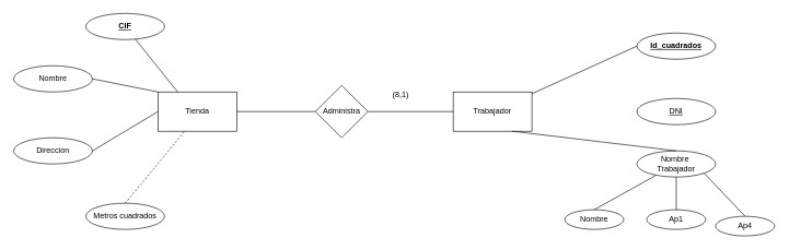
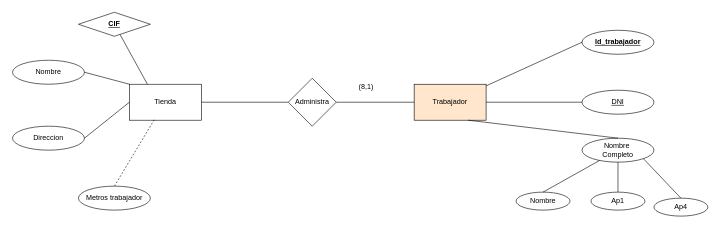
  <mxCell id="0" />
  <mxCell id="1" parent="0" />
  <mxCell id="2" style="edgeStyle=orthogonalEdgeStyle;rounded=0;orthogonalLoop=1;jettySize=auto;html=1;entryX=0;entryY=0.5;entryDx=0;entryDy=0;endArrow=none;endFill=0;" edge="1" parent="1" source="3" target="4"><mxGeometry relative="1" as="geometry" /></mxCell>
- <mxCell id="3" value="Tienda" style="rounded=0;whiteSpace=wrap;html=1;" vertex="1" parent="1"><mxGeometry x="240" y="140" width="120" height="60" as="geometry" /></mxCell>
+ <mxCell id="3" value="Tienda" style="rounded=0;whiteSpace=wrap;html=1;" vertex="1" parent="1"><mxGeometry x="215" y="140" width="120" height="60" as="geometry" /></mxCell>
  <mxCell id="4" value="Administra" style="rhombus;whiteSpace=wrap;html=1;" vertex="1" parent="1"><mxGeometry x="480" y="130" width="80" height="80" as="geometry" /></mxCell>
  <mxCell id="5" style="edgeStyle=orthogonalEdgeStyle;rounded=0;orthogonalLoop=1;jettySize=auto;html=1;exitX=0;exitY=0.5;exitDx=0;exitDy=0;entryX=1;entryY=0.5;entryDx=0;entryDy=0;endArrow=none;endFill=0;" edge="1" parent="1" source="6" target="4"><mxGeometry relative="1" as="geometry" /></mxCell>
- <mxCell id="6" value="Trabajador" style="rounded=0;whiteSpace=wrap;html=1;" vertex="1" parent="1"><mxGeometry x="690" y="140" width="120" height="60" as="geometry" /></mxCell>
- <mxCell id="7" value="&lt;b&gt;&lt;u&gt;CIF&lt;/u&gt;&lt;/b&gt;" style="ellipse;whiteSpace=wrap;html=1;" vertex="1" parent="1"><mxGeometry x="130" y="20" width="120" height="40" as="geometry" /></mxCell>
- <mxCell id="8" value="Nombre&amp;nbsp;&lt;br&gt;Trabajador" style="ellipse;whiteSpace=wrap;html=1;" vertex="1" parent="1"><mxGeometry x="970" y="230" width="120" height="40" as="geometry" /></mxCell>
+ <mxCell id="6" value="Trabajador" style="rounded=0;whiteSpace=wrap;html=1;fillColor=#ffe6cc;" vertex="1" parent="1"><mxGeometry x="690" y="140" width="120" height="60" as="geometry" /></mxCell>
+ <mxCell id="7" value="&lt;b&gt;&lt;u&gt;CIF&lt;/u&gt;&lt;/b&gt;" style="rhombus;whiteSpace=wrap;html=1;" vertex="1" parent="1"><mxGeometry x="130" y="20" width="120" height="40" as="geometry" /></mxCell>
+ <mxCell id="8" value="Nombre&amp;nbsp;&lt;br&gt;Completo" style="ellipse;whiteSpace=wrap;html=1;" vertex="1" parent="1"><mxGeometry x="970" y="230" width="120" height="40" as="geometry" /></mxCell>
  <mxCell id="9" value="&lt;u&gt;DNI&lt;/u&gt;" style="ellipse;whiteSpace=wrap;html=1;" vertex="1" parent="1"><mxGeometry x="970" y="150" width="120" height="40" as="geometry" /></mxCell>
  <mxCell id="10" value="Nombre" style="ellipse;whiteSpace=wrap;html=1;" vertex="1" parent="1"><mxGeometry x="20" y="100" width="120" height="40" as="geometry" /></mxCell>
  <mxCell id="11" value="Direccion" style="ellipse;whiteSpace=wrap;html=1;" vertex="1" parent="1"><mxGeometry x="20" y="210" width="120" height="40" as="geometry" /></mxCell>
- <mxCell id="12" value="Metros cuadrados" style="ellipse;whiteSpace=wrap;html=1;" vertex="1" parent="1"><mxGeometry x="130" y="310" width="120" height="40" as="geometry" /></mxCell>
- <mxCell id="13" value="&lt;u&gt;&lt;b&gt;Id_cuadrados&lt;/b&gt;&lt;/u&gt;" style="ellipse;whiteSpace=wrap;html=1;" vertex="1" parent="1"><mxGeometry x="970" y="50" width="120" height="40" as="geometry" /></mxCell>
+ <mxCell id="12" value="Metros trabajador" style="ellipse;whiteSpace=wrap;html=1;" vertex="1" parent="1"><mxGeometry x="130" y="310" width="120" height="40" as="geometry" /></mxCell>
+ <mxCell id="13" value="&lt;u&gt;&lt;b&gt;Id_trabajador&lt;/b&gt;&lt;/u&gt;" style="ellipse;whiteSpace=wrap;html=1;" vertex="1" parent="1"><mxGeometry x="970" y="50" width="120" height="40" as="geometry" /></mxCell>
  <mxCell id="14" value="Nombre" style="ellipse;whiteSpace=wrap;html=1;" vertex="1" parent="1"><mxGeometry x="860" y="320" width="90" height="30" as="geometry" /></mxCell>
  <mxCell id="15" value="Ap1" style="ellipse;whiteSpace=wrap;html=1;" vertex="1" parent="1"><mxGeometry x="985" y="320" width="90" height="30" as="geometry" /></mxCell>
  <mxCell id="16" value="Ap4" style="ellipse;whiteSpace=wrap;html=1;" vertex="1" parent="1"><mxGeometry x="1090" y="330" width="90" height="30" as="geometry" /></mxCell>
  <mxCell id="17" value="" style="endArrow=none;html=1;rounded=0;exitX=0.5;exitY=0;exitDx=0;exitDy=0;" edge="1" parent="1" source="14" target="8"><mxGeometry width="50" height="50" relative="1" as="geometry"><mxPoint x="740" y="180" as="sourcePoint" /><mxPoint x="790" y="130" as="targetPoint" /></mxGeometry></mxCell>
  <mxCell id="18" value="" style="endArrow=none;html=1;rounded=0;entryX=0.5;entryY=1;entryDx=0;entryDy=0;" edge="1" parent="1" source="15" target="8"><mxGeometry width="50" height="50" relative="1" as="geometry"><mxPoint x="915" y="330" as="sourcePoint" /><mxPoint x="1021" y="267" as="targetPoint" /></mxGeometry></mxCell>
  <mxCell id="19" value="" style="endArrow=none;html=1;rounded=0;entryX=1;entryY=1;entryDx=0;entryDy=0;exitX=0.5;exitY=0;exitDx=0;exitDy=0;" edge="1" parent="1" source="16" target="8"><mxGeometry width="50" height="50" relative="1" as="geometry"><mxPoint x="1042" y="330" as="sourcePoint" /><mxPoint x="1050" y="270" as="targetPoint" /></mxGeometry></mxCell>
  <mxCell id="20" value="" style="endArrow=none;html=1;entryX=0.5;entryY=0;entryDx=0;entryDy=0;exitX=0.75;exitY=1;exitDx=0;exitDy=0;" edge="1" parent="1" source="6" target="8"><mxGeometry width="50" height="50" relative="1" as="geometry"><mxPoint x="570" y="190" as="sourcePoint" /><mxPoint x="620" y="140" as="targetPoint" /></mxGeometry></mxCell>
+ <mxCell id="21" value="" style="endArrow=none;html=1;entryX=0;entryY=0.5;entryDx=0;entryDy=0;exitX=1;exitY=0.5;exitDx=0;exitDy=0;" edge="1" parent="1" source="6" target="9"><mxGeometry width="50" height="50" relative="1" as="geometry"><mxPoint x="730" y="210" as="sourcePoint" /><mxPoint x="820" y="260" as="targetPoint" /></mxGeometry></mxCell>
  <mxCell id="22" value="" style="endArrow=none;html=1;rounded=0;entryX=0;entryY=0.5;entryDx=0;entryDy=0;" edge="1" parent="1" source="6" target="13"><mxGeometry width="50" height="50" relative="1" as="geometry"><mxPoint x="570" y="190" as="sourcePoint" /><mxPoint x="620" y="140" as="targetPoint" /></mxGeometry></mxCell>
  <mxCell id="23" value="" style="endArrow=none;html=1;rounded=0;exitX=0.5;exitY=0;exitDx=0;exitDy=0;entryX=0;entryY=0.5;entryDx=0;entryDy=0;" edge="1" parent="1" target="3"><mxGeometry width="50" height="50" relative="1" as="geometry"><mxPoint x="140" y="230" as="sourcePoint" /><mxPoint x="280" y="120" as="targetPoint" /></mxGeometry></mxCell>
  <mxCell id="24" value="" style="endArrow=none;html=1;rounded=0;exitX=0.5;exitY=0;exitDx=0;exitDy=0;entryX=0;entryY=0;entryDx=0;entryDy=0;" edge="1" parent="1" target="3"><mxGeometry width="50" height="50" relative="1" as="geometry"><mxPoint x="140" y="120" as="sourcePoint" /><mxPoint x="280" y="60" as="targetPoint" /></mxGeometry></mxCell>
  <mxCell id="25" value="" style="endArrow=none;html=1;rounded=0;entryX=0.25;entryY=0;entryDx=0;entryDy=0;" edge="1" parent="1" source="7" target="3"><mxGeometry width="50" height="50" relative="1" as="geometry"><mxPoint x="150" y="130" as="sourcePoint" /><mxPoint x="290" y="150" as="targetPoint" /></mxGeometry></mxCell>
  <mxCell id="26" value="" style="endArrow=none;dashed=1;html=1;rounded=0;entryX=0.345;entryY=0.988;entryDx=0;entryDy=0;entryPerimeter=0;exitX=0.5;exitY=0;exitDx=0;exitDy=0;" edge="1" parent="1" source="12" target="3"><mxGeometry width="50" height="50" relative="1" as="geometry"><mxPoint x="660" y="310" as="sourcePoint" /><mxPoint x="710" y="260" as="targetPoint" /></mxGeometry></mxCell>
  <mxCell id="27" value="(8,1)" style="text;html=1;strokeColor=none;fillColor=none;align=center;verticalAlign=middle;whiteSpace=wrap;rounded=0;" vertex="1" parent="1"><mxGeometry x="580" y="130" width="60" height="30" as="geometry" /></mxCell>
